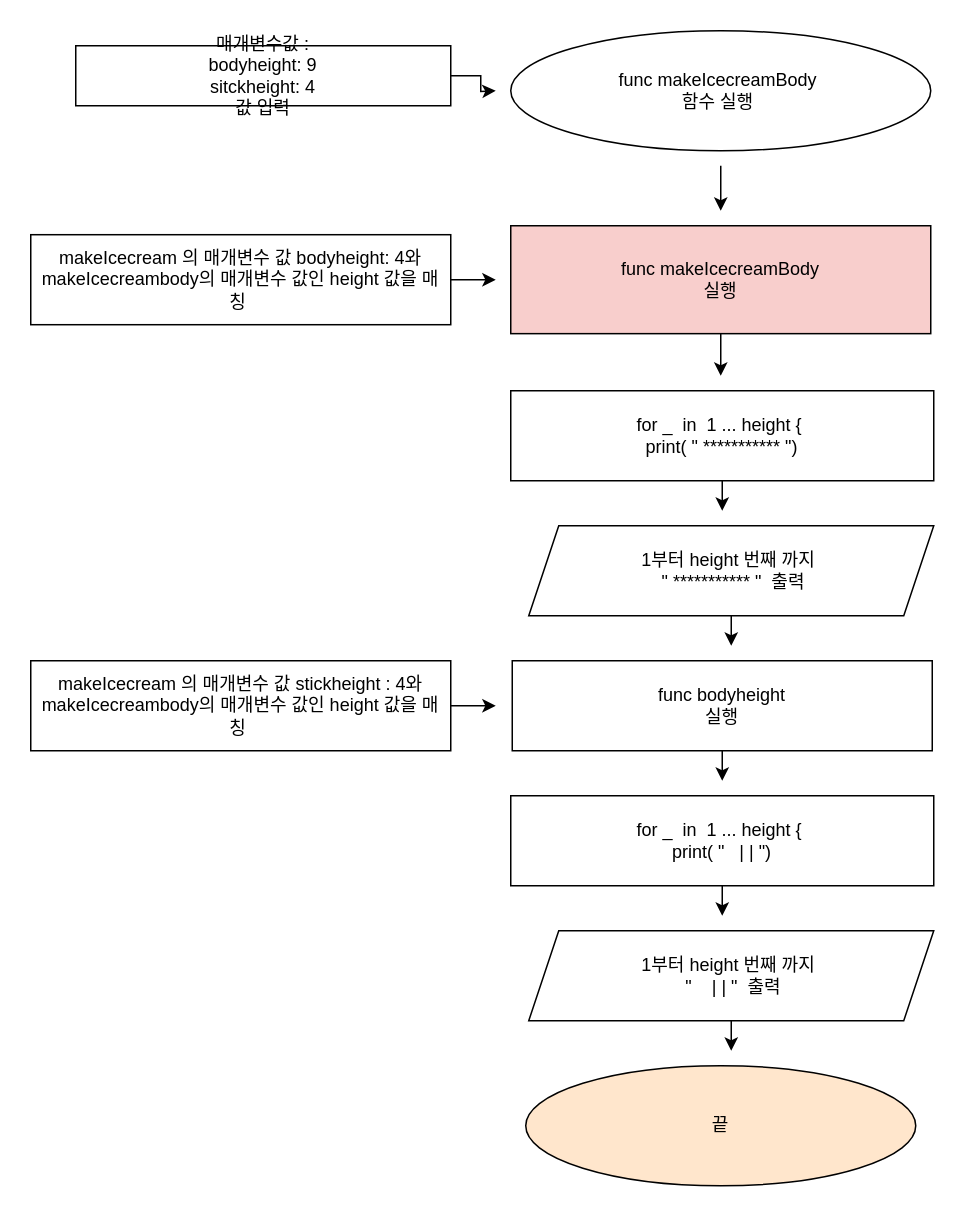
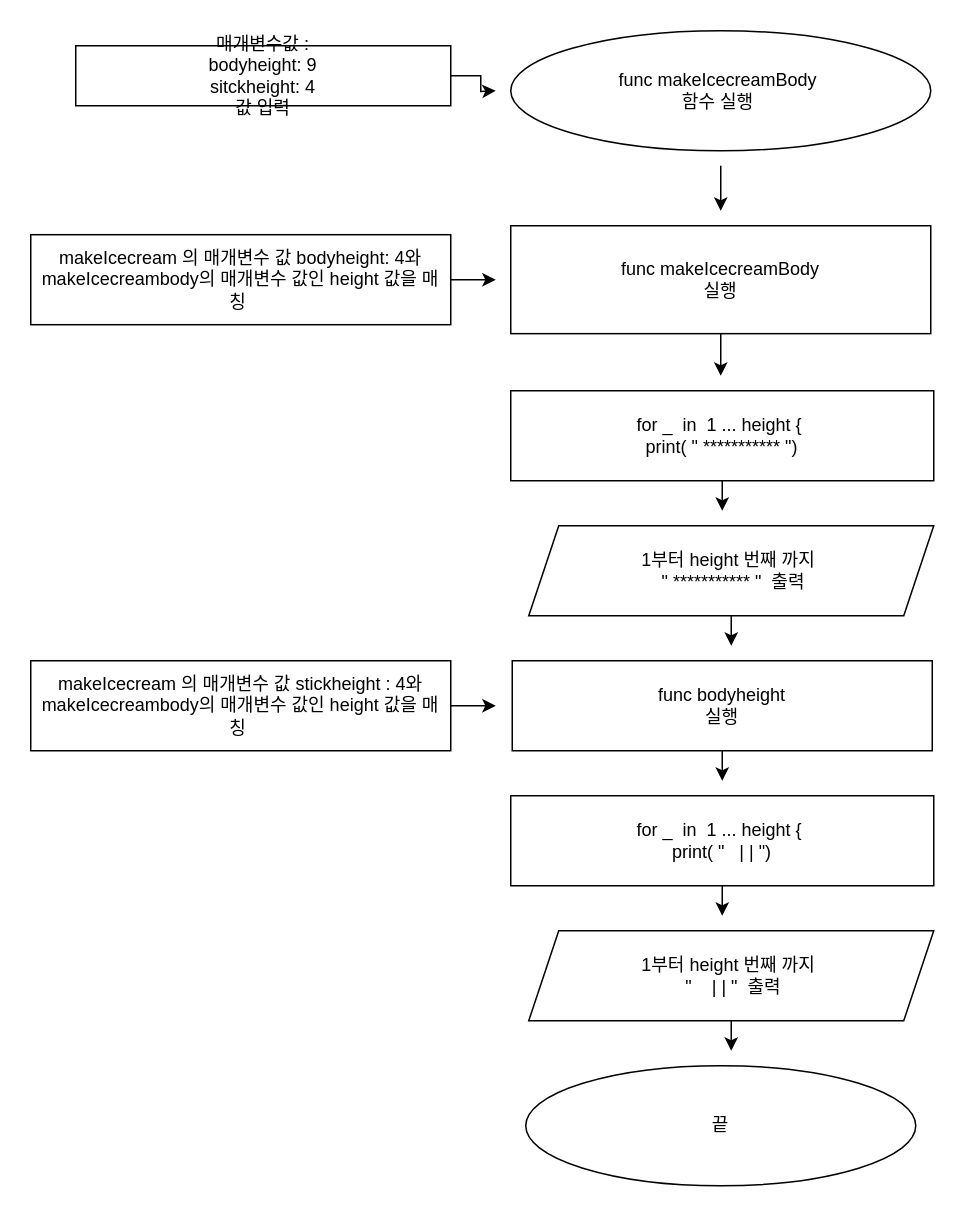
  <mxCell id="0" />
  <mxCell id="1" parent="0" />
  <mxCell id="2" style="edgeStyle=orthogonalEdgeStyle;rounded=0;orthogonalLoop=1;jettySize=auto;html=1;exitX=0.5;exitY=1;exitDx=0;exitDy=0;" edge="1" parent="1"><mxGeometry relative="1" as="geometry"><mxPoint x="480" y="140" as="targetPoint" /><mxPoint x="480" y="110" as="sourcePoint" /></mxGeometry></mxCell>
  <mxCell id="3" value="func makeIcecreamBody&amp;nbsp;&lt;br&gt;함수 실행&amp;nbsp;" style="ellipse;whiteSpace=wrap;html=1;" vertex="1" parent="1"><mxGeometry x="340" y="20" width="280" height="80" as="geometry" /></mxCell>
  <mxCell id="4" style="edgeStyle=orthogonalEdgeStyle;rounded=0;orthogonalLoop=1;jettySize=auto;html=1;exitX=0.5;exitY=1;exitDx=0;exitDy=0;" edge="1" parent="1" source="5"><mxGeometry relative="1" as="geometry"><mxPoint x="480" y="250" as="targetPoint" /></mxGeometry></mxCell>
- <mxCell id="5" value="func makeIcecreamBody&lt;br&gt;실행" style="rounded=0;whiteSpace=wrap;html=1;fillColor=#f8cecc;" vertex="1" parent="1"><mxGeometry x="340" y="150" width="280" height="71.94" as="geometry" /></mxCell>
+ <mxCell id="5" value="func makeIcecreamBody&lt;br&gt;실행" style="rounded=0;whiteSpace=wrap;html=1;" vertex="1" parent="1"><mxGeometry x="340" y="150" width="280" height="71.94" as="geometry" /></mxCell>
  <mxCell id="6" style="edgeStyle=orthogonalEdgeStyle;rounded=0;orthogonalLoop=1;jettySize=auto;html=1;" edge="1" parent="1" source="7"><mxGeometry relative="1" as="geometry"><mxPoint x="481" y="520" as="targetPoint" /></mxGeometry></mxCell>
  <mxCell id="7" value="func bodyheight&lt;br&gt;실행" style="rounded=0;whiteSpace=wrap;html=1;" vertex="1" parent="1"><mxGeometry x="341" y="440" width="280" height="60" as="geometry" /></mxCell>
  <mxCell id="8" style="edgeStyle=orthogonalEdgeStyle;rounded=0;orthogonalLoop=1;jettySize=auto;html=1;" edge="1" parent="1" source="9"><mxGeometry relative="1" as="geometry"><mxPoint x="481" y="340" as="targetPoint" /></mxGeometry></mxCell>
  <mxCell id="9" value="for _ &amp;nbsp;in &amp;nbsp;1 ... height {&amp;nbsp;&lt;br&gt;print( &quot; ***********&amp;nbsp;&quot;)" style="rounded=0;whiteSpace=wrap;html=1;" vertex="1" parent="1"><mxGeometry x="340" y="260" width="282" height="60" as="geometry" /></mxCell>
  <mxCell id="10" style="edgeStyle=orthogonalEdgeStyle;rounded=0;orthogonalLoop=1;jettySize=auto;html=1;" edge="1" parent="1" source="11"><mxGeometry relative="1" as="geometry"><mxPoint x="330" y="60" as="targetPoint" /></mxGeometry></mxCell>
  <mxCell id="11" value="매개변수값 : &lt;br&gt;bodyheight: 9&lt;br&gt;sitckheight: 4&lt;br&gt;값 입력" style="rounded=0;whiteSpace=wrap;html=1;" vertex="1" parent="1"><mxGeometry x="50" y="30" width="250" height="40" as="geometry" /></mxCell>
  <mxCell id="12" style="edgeStyle=orthogonalEdgeStyle;rounded=0;orthogonalLoop=1;jettySize=auto;html=1;" edge="1" parent="1" source="13"><mxGeometry relative="1" as="geometry"><mxPoint x="330" y="186" as="targetPoint" /></mxGeometry></mxCell>
  <mxCell id="13" value="makeIcecream 의 매개변수 값 bodyheight: 4와&lt;br&gt;makeIcecreambody의 매개변수 값인 height 값을 매칭&amp;nbsp;" style="rounded=0;whiteSpace=wrap;html=1;" vertex="1" parent="1"><mxGeometry x="20" y="155.97" width="280" height="60" as="geometry" /></mxCell>
  <mxCell id="14" style="edgeStyle=orthogonalEdgeStyle;rounded=0;orthogonalLoop=1;jettySize=auto;html=1;" edge="1" parent="1" source="15"><mxGeometry relative="1" as="geometry"><mxPoint x="330" y="470" as="targetPoint" /></mxGeometry></mxCell>
  <mxCell id="15" value="makeIcecream 의 매개변수 값 stickheight : 4와&lt;br&gt;makeIcecreambody의 매개변수 값인 height 값을 매칭&amp;nbsp;" style="rounded=0;whiteSpace=wrap;html=1;" vertex="1" parent="1"><mxGeometry x="20" y="440" width="280" height="60" as="geometry" /></mxCell>
  <mxCell id="16" style="edgeStyle=orthogonalEdgeStyle;rounded=0;orthogonalLoop=1;jettySize=auto;html=1;" edge="1" parent="1" source="17"><mxGeometry relative="1" as="geometry"><mxPoint x="481" y="610" as="targetPoint" /></mxGeometry></mxCell>
  <mxCell id="17" value="for _ &amp;nbsp;in &amp;nbsp;1 ... height {&amp;nbsp;&lt;br&gt;print( &quot; &amp;nbsp; | | &quot;)" style="rounded=0;whiteSpace=wrap;html=1;" vertex="1" parent="1"><mxGeometry x="340" y="530" width="282" height="60" as="geometry" /></mxCell>
  <mxCell id="18" style="edgeStyle=orthogonalEdgeStyle;rounded=0;orthogonalLoop=1;jettySize=auto;html=1;" edge="1" parent="1" source="19"><mxGeometry relative="1" as="geometry"><mxPoint x="487" y="430" as="targetPoint" /></mxGeometry></mxCell>
  <mxCell id="19" value="&lt;span&gt;1부터 height 번째 까지&amp;nbsp;&lt;br&gt;&amp;nbsp;&quot; *********** &quot; &amp;nbsp;출력&lt;/span&gt;" style="shape=parallelogram;perimeter=parallelogramPerimeter;whiteSpace=wrap;html=1;fixedSize=1;" vertex="1" parent="1"><mxGeometry x="352" y="350" width="270" height="60" as="geometry" /></mxCell>
  <mxCell id="20" style="edgeStyle=orthogonalEdgeStyle;rounded=0;orthogonalLoop=1;jettySize=auto;html=1;" edge="1" parent="1" source="21"><mxGeometry relative="1" as="geometry"><mxPoint x="487" y="700" as="targetPoint" /></mxGeometry></mxCell>
  <mxCell id="21" value="&lt;span&gt;1부터 height 번째 까지&amp;nbsp;&lt;br&gt;&amp;nbsp;&quot;&lt;/span&gt;&amp;nbsp;&amp;nbsp; &amp;nbsp;| | &lt;span&gt;&quot; &amp;nbsp;출력&lt;/span&gt;" style="shape=parallelogram;perimeter=parallelogramPerimeter;whiteSpace=wrap;html=1;fixedSize=1;" vertex="1" parent="1"><mxGeometry x="352" y="620" width="270" height="60" as="geometry" /></mxCell>
- <mxCell id="22" value="끝" style="ellipse;whiteSpace=wrap;html=1;fillColor=#ffe6cc;" vertex="1" parent="1"><mxGeometry x="350" y="710" width="260" height="80" as="geometry" /></mxCell>
+ <mxCell id="22" value="끝" style="ellipse;whiteSpace=wrap;html=1;" vertex="1" parent="1"><mxGeometry x="350" y="710" width="260" height="80" as="geometry" /></mxCell>
